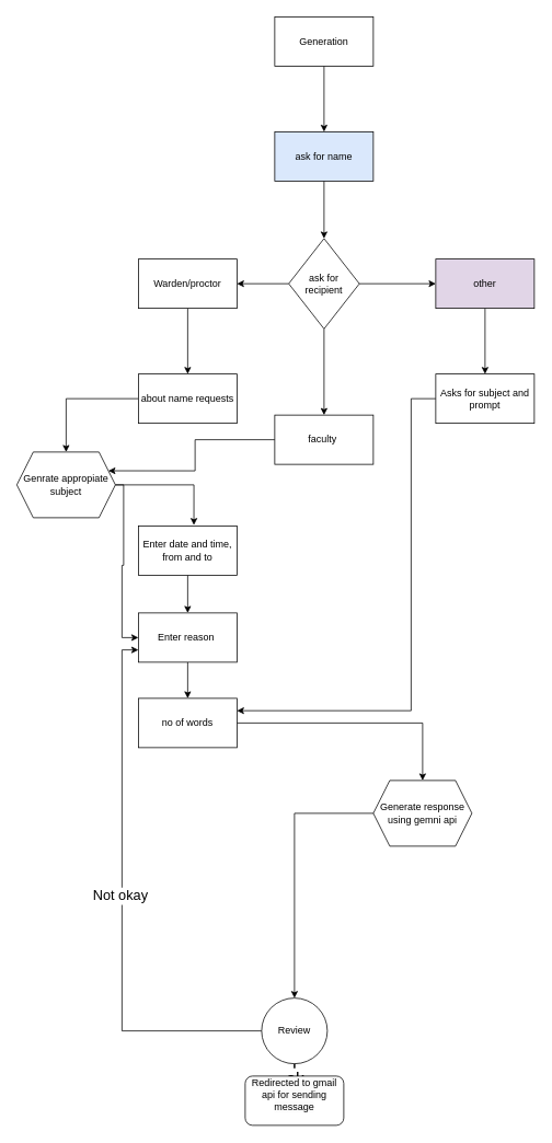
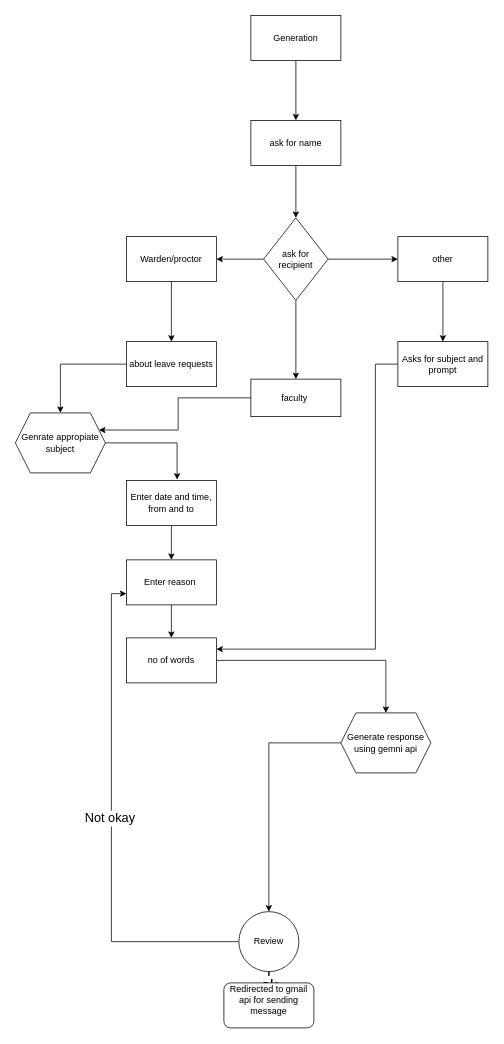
  <mxCell id="0" />
  <mxCell id="1" parent="0" />
  <mxCell id="2" value="" style="edgeStyle=orthogonalEdgeStyle;rounded=0;orthogonalLoop=1;jettySize=auto;html=1;" edge="1" parent="1" source="3" target="5"><mxGeometry relative="1" as="geometry" /></mxCell>
  <mxCell id="3" value="Generation" style="rounded=0;whiteSpace=wrap;html=1;" vertex="1" parent="1"><mxGeometry x="334" y="20" width="120" height="60" as="geometry" /></mxCell>
  <mxCell id="4" value="" style="edgeStyle=orthogonalEdgeStyle;rounded=0;orthogonalLoop=1;jettySize=auto;html=1;" edge="1" parent="1" source="5" target="9"><mxGeometry relative="1" as="geometry" /></mxCell>
- <mxCell id="5" value="ask for name" style="whiteSpace=wrap;html=1;rounded=0;fillColor=#dae8fc;" vertex="1" parent="1"><mxGeometry x="334" y="160" width="120" height="60" as="geometry" /></mxCell>
+ <mxCell id="5" value="ask for name" style="whiteSpace=wrap;html=1;rounded=0;" vertex="1" parent="1"><mxGeometry x="334" y="160" width="120" height="60" as="geometry" /></mxCell>
  <mxCell id="6" value="" style="edgeStyle=orthogonalEdgeStyle;rounded=0;orthogonalLoop=1;jettySize=auto;html=1;" edge="1" parent="1" source="9" target="11"><mxGeometry relative="1" as="geometry" /></mxCell>
  <mxCell id="7" value="" style="edgeStyle=orthogonalEdgeStyle;rounded=0;orthogonalLoop=1;jettySize=auto;html=1;" edge="1" parent="1" source="9" target="13"><mxGeometry relative="1" as="geometry" /></mxCell>
  <mxCell id="8" value="" style="edgeStyle=orthogonalEdgeStyle;rounded=0;orthogonalLoop=1;jettySize=auto;html=1;" edge="1" parent="1" source="9" target="15"><mxGeometry relative="1" as="geometry" /></mxCell>
  <mxCell id="9" value="ask for recipient" style="rhombus;whiteSpace=wrap;html=1;rounded=0;" vertex="1" parent="1"><mxGeometry x="351" y="290" width="86" height="110" as="geometry" /></mxCell>
  <mxCell id="10" value="" style="edgeStyle=orthogonalEdgeStyle;rounded=0;orthogonalLoop=1;jettySize=auto;html=1;" edge="1" parent="1" source="11" target="35"><mxGeometry relative="1" as="geometry" /></mxCell>
- <mxCell id="11" value="other" style="whiteSpace=wrap;html=1;rounded=0;fillColor=#e1d5e7;" vertex="1" parent="1"><mxGeometry x="530" y="315" width="120" height="60" as="geometry" /></mxCell>
+ <mxCell id="11" value="other" style="whiteSpace=wrap;html=1;rounded=0;" vertex="1" parent="1"><mxGeometry x="530" y="315" width="120" height="60" as="geometry" /></mxCell>
  <mxCell id="12" value="" style="edgeStyle=orthogonalEdgeStyle;rounded=0;orthogonalLoop=1;jettySize=auto;html=1;" edge="1" parent="1" source="13" target="17"><mxGeometry relative="1" as="geometry" /></mxCell>
  <mxCell id="13" value="Warden/proctor" style="whiteSpace=wrap;html=1;rounded=0;" vertex="1" parent="1"><mxGeometry x="168" y="315" width="120" height="60" as="geometry" /></mxCell>
  <mxCell id="14" style="edgeStyle=orthogonalEdgeStyle;rounded=0;orthogonalLoop=1;jettySize=auto;html=1;entryX=1;entryY=0.25;entryDx=0;entryDy=0;" edge="1" parent="1" source="15" target="25"><mxGeometry relative="1" as="geometry" /></mxCell>
- <mxCell id="15" value="faculty&amp;nbsp;" style="whiteSpace=wrap;html=1;rounded=0;" vertex="1" parent="1"><mxGeometry x="334" y="505" width="120" height="60" as="geometry" /></mxCell>
+ <mxCell id="15" value="faculty&amp;nbsp;" style="whiteSpace=wrap;html=1;rounded=0;" vertex="1" parent="1"><mxGeometry x="334" y="505" width="120" height="50" as="geometry" /></mxCell>
  <mxCell id="16" style="edgeStyle=orthogonalEdgeStyle;rounded=0;orthogonalLoop=1;jettySize=auto;html=1;entryX=0.5;entryY=0;entryDx=0;entryDy=0;" edge="1" parent="1" source="17" target="25"><mxGeometry relative="1" as="geometry" /></mxCell>
- <mxCell id="17" value="about name requests" style="whiteSpace=wrap;html=1;rounded=0;" vertex="1" parent="1"><mxGeometry x="168" y="455" width="120" height="60" as="geometry" /></mxCell>
+ <mxCell id="17" value="about leave requests" style="whiteSpace=wrap;html=1;rounded=0;" vertex="1" parent="1"><mxGeometry x="168" y="455" width="120" height="60" as="geometry" /></mxCell>
  <mxCell id="18" value="" style="edgeStyle=orthogonalEdgeStyle;rounded=0;orthogonalLoop=1;jettySize=auto;html=1;" edge="1" parent="1" source="19" target="21"><mxGeometry relative="1" as="geometry" /></mxCell>
  <mxCell id="19" value="Enter date and time, from and to" style="whiteSpace=wrap;html=1;rounded=0;" vertex="1" parent="1"><mxGeometry x="168" y="640" width="120" height="60" as="geometry" /></mxCell>
  <mxCell id="20" value="" style="edgeStyle=orthogonalEdgeStyle;rounded=0;orthogonalLoop=1;jettySize=auto;html=1;" edge="1" parent="1" source="21" target="23"><mxGeometry relative="1" as="geometry" /></mxCell>
  <mxCell id="21" value="Enter reason&amp;nbsp;" style="whiteSpace=wrap;html=1;rounded=0;" vertex="1" parent="1"><mxGeometry x="168" y="746" width="120" height="60" as="geometry" /></mxCell>
  <mxCell id="22" value="" style="edgeStyle=orthogonalEdgeStyle;rounded=0;orthogonalLoop=1;jettySize=auto;html=1;" edge="1" parent="1" source="23" target="28"><mxGeometry relative="1" as="geometry" /></mxCell>
  <mxCell id="23" value="no of words" style="whiteSpace=wrap;html=1;rounded=0;" vertex="1" parent="1"><mxGeometry x="168" y="850" width="120" height="60" as="geometry" /></mxCell>
- <mxCell id="24" style="edgeStyle=orthogonalEdgeStyle;rounded=0;orthogonalLoop=1;jettySize=auto;html=1;entryX=0;entryY=0.5;entryDx=0;entryDy=0;" edge="1" parent="1" source="25" target="21"><mxGeometry relative="1" as="geometry"><Array as="points"><mxPoint x="150" y="590" /><mxPoint x="150" y="688" /><mxPoint x="148" y="688" /><mxPoint x="148" y="776" /></Array></mxGeometry></mxCell>
  <mxCell id="25" value="Genrate appropiate subject" style="shape=hexagon;perimeter=hexagonPerimeter2;whiteSpace=wrap;html=1;fixedSize=1;" vertex="1" parent="1"><mxGeometry x="20" y="550" width="120" height="80" as="geometry" /></mxCell>
  <mxCell id="26" style="edgeStyle=orthogonalEdgeStyle;rounded=0;orthogonalLoop=1;jettySize=auto;html=1;entryX=0.563;entryY=-0.017;entryDx=0;entryDy=0;entryPerimeter=0;" edge="1" parent="1" source="25" target="19"><mxGeometry relative="1" as="geometry" /></mxCell>
  <mxCell id="27" value="" style="edgeStyle=orthogonalEdgeStyle;rounded=0;orthogonalLoop=1;jettySize=auto;html=1;" edge="1" parent="1" source="28" target="33"><mxGeometry relative="1" as="geometry" /></mxCell>
  <mxCell id="28" value="Generate response using gemni api" style="shape=hexagon;perimeter=hexagonPerimeter2;whiteSpace=wrap;html=1;fixedSize=1;rounded=0;" vertex="1" parent="1"><mxGeometry x="454" y="950" width="120" height="80" as="geometry" /></mxCell>
  <mxCell id="29" value="" style="edgeStyle=orthogonalEdgeStyle;rounded=0;orthogonalLoop=1;jettySize=auto;html=1;entryX=0.5;entryY=0;entryDx=0;entryDy=0;" edge="1" parent="1" source="33" target="36"><mxGeometry relative="1" as="geometry"><mxPoint x="360" y="1297" as="targetPoint" /></mxGeometry></mxCell>
  <mxCell id="30" value="ok" style="edgeLabel;html=1;align=center;verticalAlign=middle;resizable=0;points=[];fontSize=21;" vertex="1" connectable="0" parent="29"><mxGeometry x="-0.469" relative="1" as="geometry"><mxPoint as="offset" /></mxGeometry></mxCell>
  <mxCell id="31" style="edgeStyle=orthogonalEdgeStyle;rounded=0;orthogonalLoop=1;jettySize=auto;html=1;entryX=0;entryY=0.75;entryDx=0;entryDy=0;" edge="1" parent="1" source="33" target="21"><mxGeometry relative="1" as="geometry" /></mxCell>
  <mxCell id="32" value="&lt;font style=&quot;font-size: 17px;&quot;&gt;Not okay&lt;/font&gt;" style="edgeLabel;html=1;align=center;verticalAlign=middle;resizable=0;points=[];" vertex="1" connectable="0" parent="31"><mxGeometry x="0.024" y="3" relative="1" as="geometry"><mxPoint as="offset" /></mxGeometry></mxCell>
  <mxCell id="33" value="Review" style="ellipse;whiteSpace=wrap;html=1;rounded=0;" vertex="1" parent="1"><mxGeometry x="318" y="1215" width="80" height="80" as="geometry" /></mxCell>
  <mxCell id="34" style="edgeStyle=orthogonalEdgeStyle;rounded=0;orthogonalLoop=1;jettySize=auto;html=1;entryX=1;entryY=0.25;entryDx=0;entryDy=0;" edge="1" parent="1" source="35" target="23"><mxGeometry relative="1" as="geometry"><Array as="points"><mxPoint x="500" y="485" /><mxPoint x="500" y="865" /></Array></mxGeometry></mxCell>
  <mxCell id="35" value="Asks for subject and prompt" style="whiteSpace=wrap;html=1;rounded=0;" vertex="1" parent="1"><mxGeometry x="530" y="455" width="120" height="60" as="geometry" /></mxCell>
  <mxCell id="36" value="&#10;&lt;span style=&quot;forced-color-adjust: none; color: rgb(0, 0, 0); font-family: Helvetica; font-size: 12px; font-style: normal; font-variant-ligatures: normal; font-variant-caps: normal; font-weight: 400; letter-spacing: normal; orphans: 2; text-align: center; text-indent: 0px; text-transform: none; widows: 2; word-spacing: 0px; -webkit-text-stroke-width: 0px; white-space: normal; text-decoration-thickness: initial; text-decoration-style: initial; text-decoration-color: initial; background-color: rgb(251, 251, 251); float: none; display: inline !important;&quot;&gt;Redirected to gmail api for sending message&lt;/span&gt;&lt;br style=&quot;forced-color-adjust: none; color: rgb(0, 0, 0); font-family: Helvetica; font-size: 12px; font-style: normal; font-variant-ligatures: normal; font-variant-caps: normal; font-weight: 400; letter-spacing: normal; orphans: 2; text-align: center; text-indent: 0px; text-transform: none; widows: 2; word-spacing: 0px; -webkit-text-stroke-width: 0px; white-space: normal; background-color: rgb(251, 251, 251); text-decoration-thickness: initial; text-decoration-style: initial; text-decoration-color: initial;&quot;&gt;&#10;&#10;" style="rounded=1;whiteSpace=wrap;html=1;" vertex="1" parent="1"><mxGeometry x="298" y="1310" width="120" height="60" as="geometry" /></mxCell>
